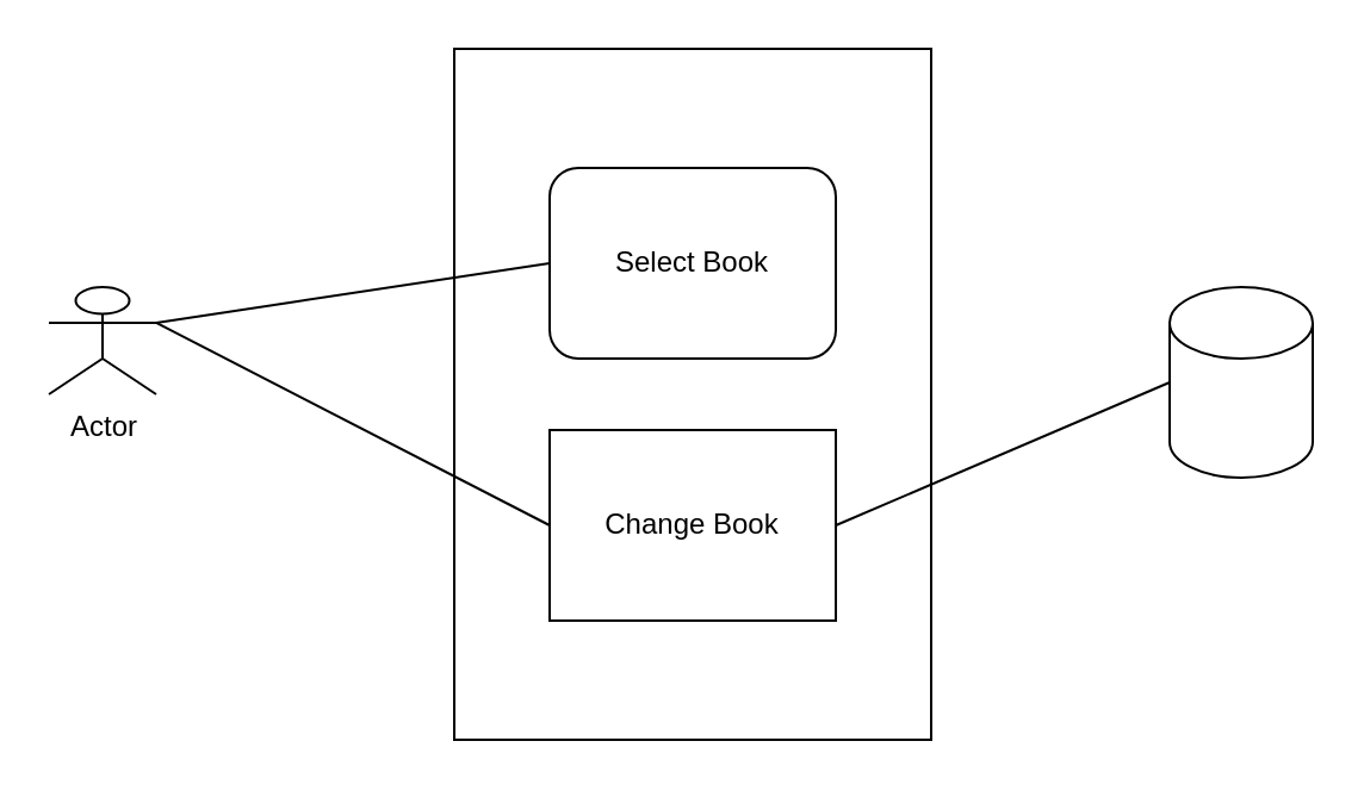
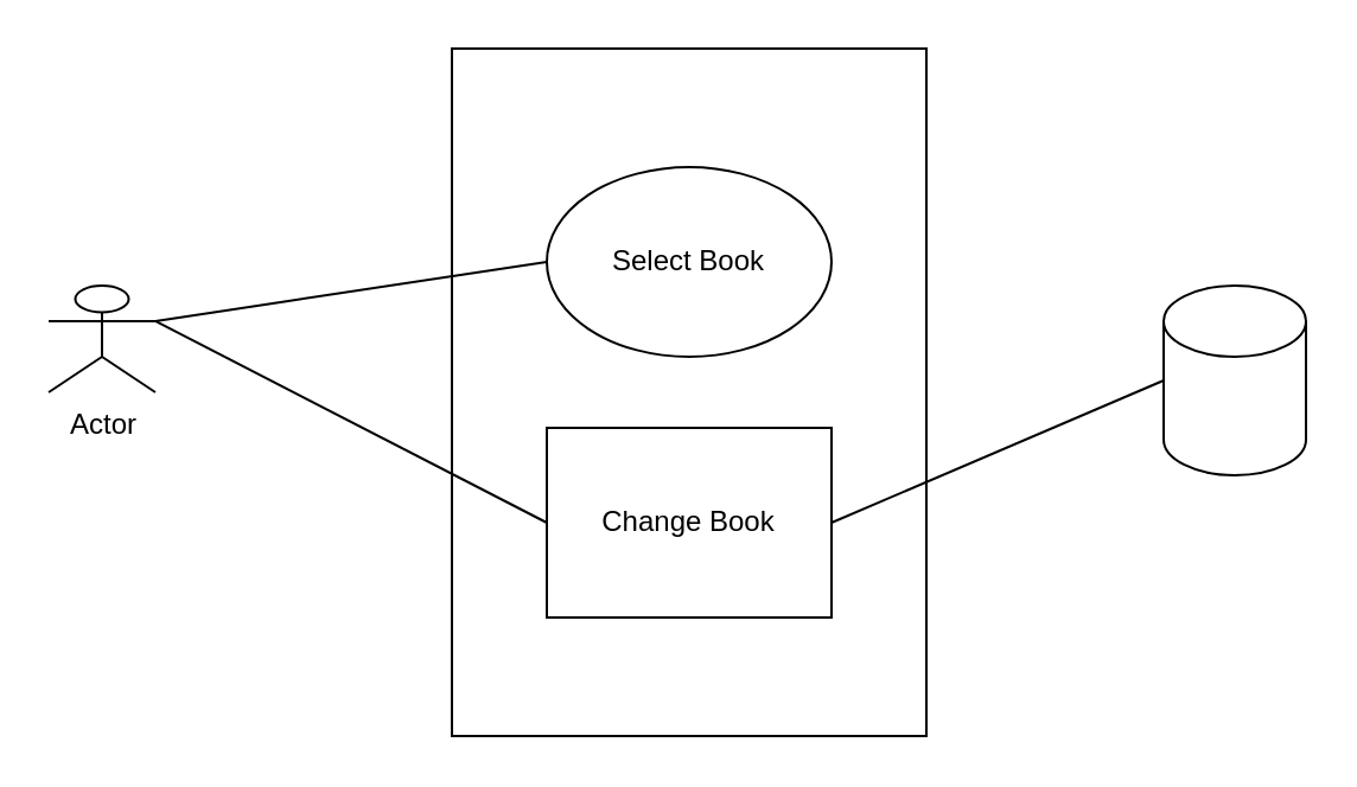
  <mxCell id="0" />
  <mxCell id="1" parent="0" />
  <mxCell id="2" value="" style="rounded=0;whiteSpace=wrap;html=1;" vertex="1" parent="1"><mxGeometry x="190" y="20" width="200" height="290" as="geometry" /></mxCell>
  <mxCell id="3" value="Actor" style="shape=umlActor;verticalLabelPosition=bottom;verticalAlign=top;html=1;" vertex="1" parent="1"><mxGeometry x="20" y="120" width="45" height="45" as="geometry" /></mxCell>
- <mxCell id="4" value="Select Book" style="whiteSpace=wrap;html=1;rounded=1;" vertex="1" parent="1"><mxGeometry x="230" y="70" width="120" height="80" as="geometry" /></mxCell>
+ <mxCell id="4" value="Select Book" style="ellipse;whiteSpace=wrap;html=1;" vertex="1" parent="1"><mxGeometry x="230" y="70" width="120" height="80" as="geometry" /></mxCell>
  <mxCell id="5" value="Change Book" style="whiteSpace=wrap;html=1;rounded=0;" vertex="1" parent="1"><mxGeometry x="230" y="180" width="120" height="80" as="geometry" /></mxCell>
  <mxCell id="6" value="" style="endArrow=none;html=1;exitX=1;exitY=0.333;exitDx=0;exitDy=0;exitPerimeter=0;entryX=0;entryY=0.5;entryDx=0;entryDy=0;" edge="1" parent="1" source="3" target="4"><mxGeometry width="50" height="50" relative="1" as="geometry"><mxPoint x="230" y="270" as="sourcePoint" /><mxPoint x="280" y="220" as="targetPoint" /></mxGeometry></mxCell>
  <mxCell id="7" value="" style="endArrow=none;html=1;entryX=0;entryY=0.5;entryDx=0;entryDy=0;exitX=1;exitY=0.333;exitDx=0;exitDy=0;exitPerimeter=0;" edge="1" parent="1" source="3" target="5"><mxGeometry width="50" height="50" relative="1" as="geometry"><mxPoint x="230" y="270" as="sourcePoint" /><mxPoint x="280" y="220" as="targetPoint" /></mxGeometry></mxCell>
  <mxCell id="8" value="" style="shape=cylinder3;whiteSpace=wrap;html=1;boundedLbl=1;backgroundOutline=1;size=15;" vertex="1" parent="1"><mxGeometry x="490" y="120" width="60" height="80" as="geometry" /></mxCell>
  <mxCell id="9" value="" style="endArrow=none;html=1;entryX=0;entryY=0.5;entryDx=0;entryDy=0;entryPerimeter=0;exitX=1;exitY=0.5;exitDx=0;exitDy=0;" edge="1" parent="1" source="5" target="8"><mxGeometry width="50" height="50" relative="1" as="geometry"><mxPoint x="350" y="320" as="sourcePoint" /><mxPoint x="400" y="200" as="targetPoint" /></mxGeometry></mxCell>
